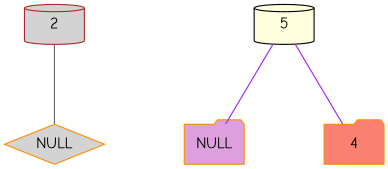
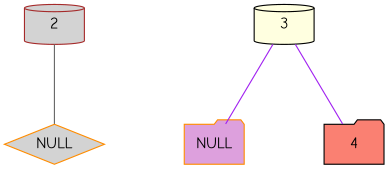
  strict graph {
    fontname="Comic Neue"
    nodesep=1
    ranksep=1
    node [color=darkorange fillcolor=lightgrey fontname="Comic Neue" shape=cylinder style=filled]
    edge [color=purple fontname="Comic Neue"]
    n1 [label=NULL shape=diamond]
    2 [color=brown]
-   3 [color=black fillcolor=lightyellow label=5]
+   3 [color=black fillcolor=lightyellow]
    n4 [fillcolor=plum label=NULL shape=folder]
-   4 [fillcolor=salmon shape=folder]
+   4 [color=black fillcolor=salmon shape=folder]
    2 -- n1 [color=gray40]
    3 -- n4
    3 -- 4
  }
